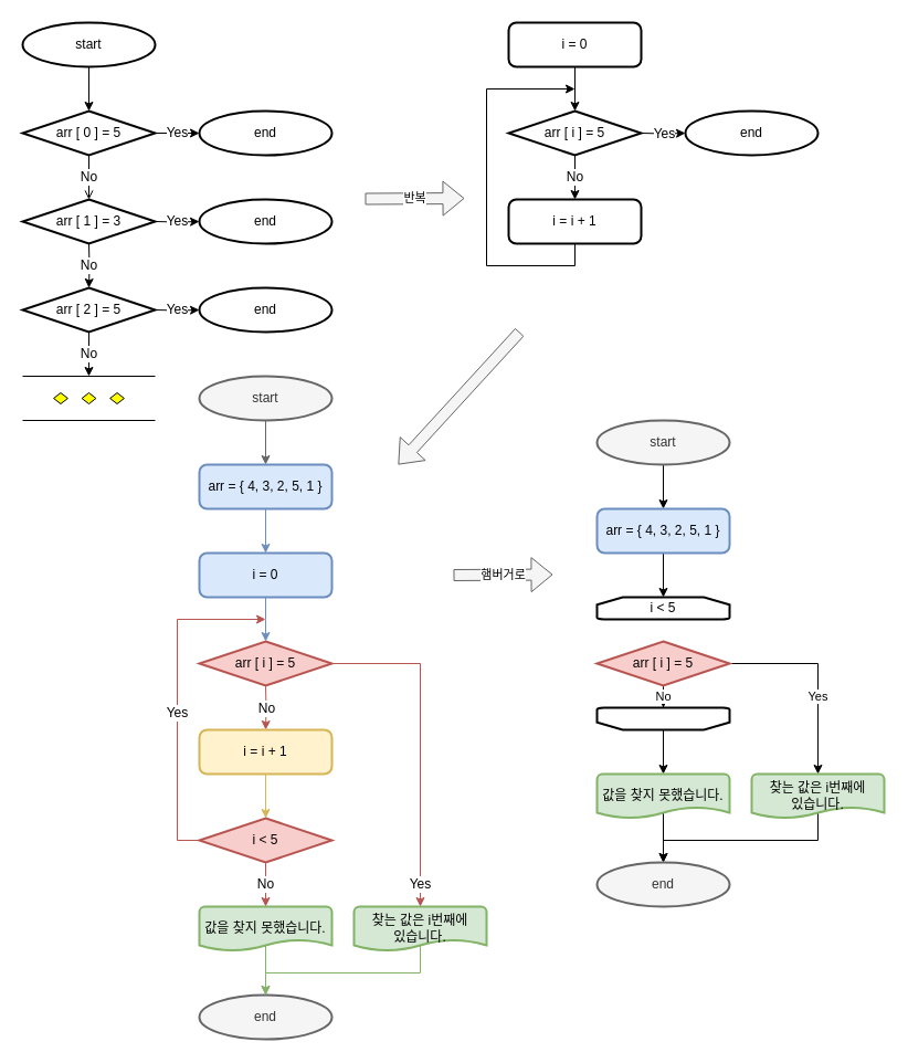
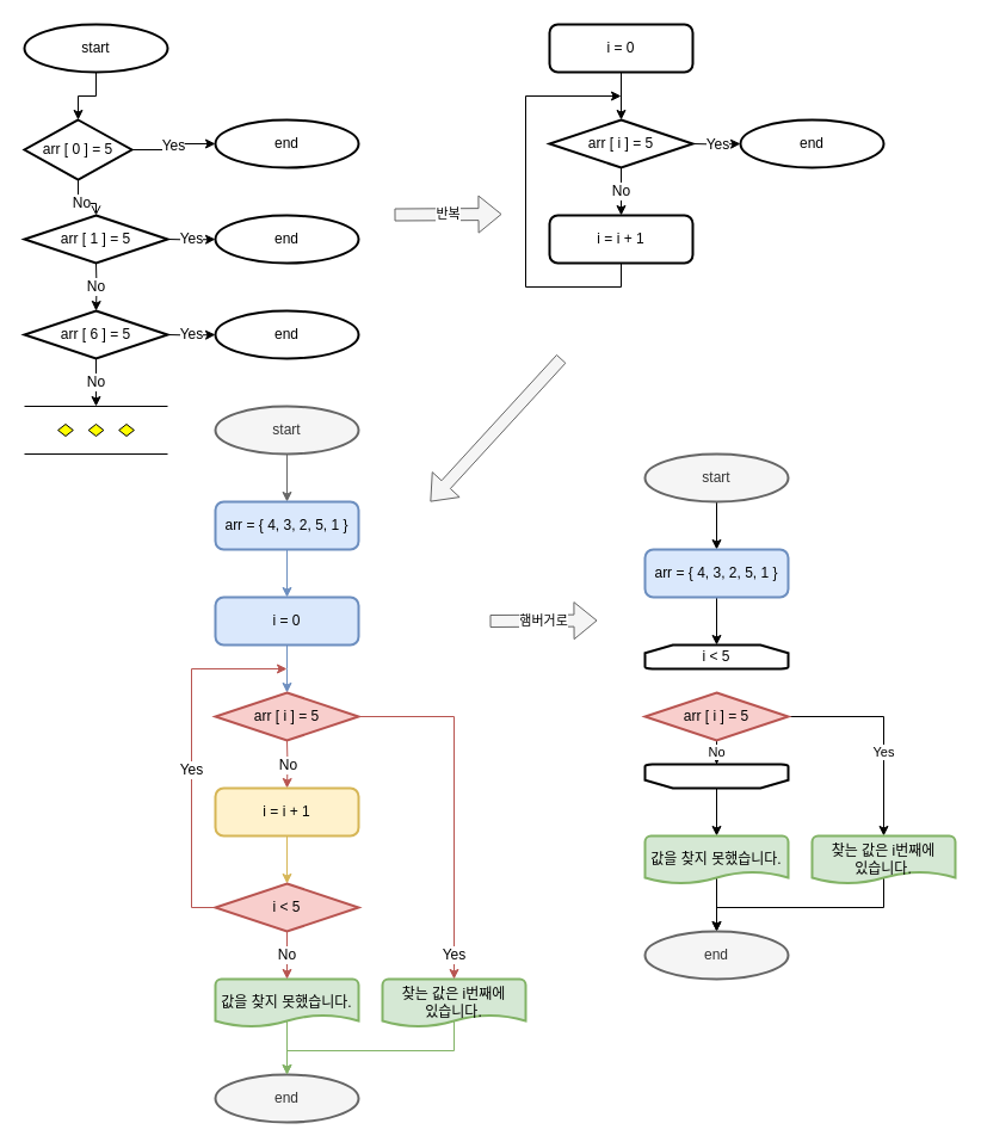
  <mxCell id="0" />
  <mxCell id="1" parent="0" />
  <mxCell id="2" value="" style="edgeStyle=orthogonalEdgeStyle;rounded=0;orthogonalLoop=1;jettySize=auto;html=1;fontSize=12;" parent="1" source="3" target="6" edge="1"><mxGeometry relative="1" as="geometry" /></mxCell>
  <mxCell id="3" value="start" style="strokeWidth=2;html=1;shape=mxgraph.flowchart.start_1;whiteSpace=wrap;fontSize=12;" parent="1" vertex="1"><mxGeometry x="20" y="20" width="120" height="40" as="geometry" /></mxCell>
  <mxCell id="4" value="Yes" style="edgeStyle=orthogonalEdgeStyle;rounded=0;orthogonalLoop=1;jettySize=auto;html=1;fontSize=12;" parent="1" source="6" target="7" edge="1"><mxGeometry relative="1" as="geometry" /></mxCell>
  <mxCell id="5" value="No" style="edgeStyle=orthogonalEdgeStyle;rounded=0;orthogonalLoop=1;jettySize=auto;html=1;fontSize=12;endArrow=open;" parent="1" source="6" target="8" edge="1"><mxGeometry relative="1" as="geometry" /></mxCell>
- <mxCell id="6" value="arr [ 0 ] = 5" style="strokeWidth=2;html=1;shape=mxgraph.flowchart.decision;whiteSpace=wrap;fontSize=12;" parent="1" vertex="1"><mxGeometry x="20" y="100" width="120" height="40" as="geometry" /></mxCell>
+ <mxCell id="6" value="arr [ 0 ] = 5" style="strokeWidth=2;html=1;shape=mxgraph.flowchart.decision;whiteSpace=wrap;fontSize=12;" parent="1" vertex="1"><mxGeometry x="20" y="100" width="90" height="50" as="geometry" /></mxCell>
  <mxCell id="7" value="end" style="strokeWidth=2;html=1;shape=mxgraph.flowchart.start_1;whiteSpace=wrap;fontSize=12;" parent="1" vertex="1"><mxGeometry x="180" y="100" width="120" height="40" as="geometry" /></mxCell>
- <mxCell id="8" value="arr [ 1 ] = 3" style="strokeWidth=2;html=1;shape=mxgraph.flowchart.decision;whiteSpace=wrap;fontSize=12;" parent="1" vertex="1"><mxGeometry x="20" y="180" width="120" height="40" as="geometry" /></mxCell>
+ <mxCell id="8" value="arr [ 1 ] = 5" style="strokeWidth=2;html=1;shape=mxgraph.flowchart.decision;whiteSpace=wrap;fontSize=12;" parent="1" vertex="1"><mxGeometry x="20" y="180" width="120" height="40" as="geometry" /></mxCell>
  <mxCell id="9" value="Yes" style="edgeStyle=orthogonalEdgeStyle;rounded=0;orthogonalLoop=1;jettySize=auto;html=1;fontSize=12;" parent="1" target="10" edge="1"><mxGeometry relative="1" as="geometry"><mxPoint x="140" y="200" as="sourcePoint" /></mxGeometry></mxCell>
  <mxCell id="10" value="end" style="strokeWidth=2;html=1;shape=mxgraph.flowchart.start_1;whiteSpace=wrap;fontSize=12;" parent="1" vertex="1"><mxGeometry x="180" y="180" width="120" height="40" as="geometry" /></mxCell>
  <mxCell id="11" value="No" style="edgeStyle=orthogonalEdgeStyle;rounded=0;orthogonalLoop=1;jettySize=auto;html=1;fontSize=12;" parent="1" target="13" edge="1"><mxGeometry relative="1" as="geometry"><mxPoint x="80" y="220" as="sourcePoint" /></mxGeometry></mxCell>
  <mxCell id="12" value="No" style="edgeStyle=orthogonalEdgeStyle;rounded=0;orthogonalLoop=1;jettySize=auto;html=1;fontSize=12;" parent="1" source="13" target="16" edge="1"><mxGeometry relative="1" as="geometry" /></mxCell>
- <mxCell id="13" value="arr [ 2 ] = 5" style="strokeWidth=2;html=1;shape=mxgraph.flowchart.decision;whiteSpace=wrap;fontSize=12;" parent="1" vertex="1"><mxGeometry x="20" y="260" width="120" height="40" as="geometry" /></mxCell>
+ <mxCell id="13" value="arr [ 6 ] = 5" style="strokeWidth=2;html=1;shape=mxgraph.flowchart.decision;whiteSpace=wrap;fontSize=12;" parent="1" vertex="1"><mxGeometry x="20" y="260" width="120" height="40" as="geometry" /></mxCell>
  <mxCell id="14" value="Yes" style="edgeStyle=orthogonalEdgeStyle;rounded=0;orthogonalLoop=1;jettySize=auto;html=1;fontSize=12;" parent="1" target="15" edge="1"><mxGeometry relative="1" as="geometry"><mxPoint x="140" y="280" as="sourcePoint" /></mxGeometry></mxCell>
  <mxCell id="15" value="end" style="strokeWidth=2;html=1;shape=mxgraph.flowchart.start_1;whiteSpace=wrap;fontSize=12;" parent="1" vertex="1"><mxGeometry x="180" y="260" width="120" height="40" as="geometry" /></mxCell>
  <mxCell id="16" value="" style="verticalLabelPosition=bottom;verticalAlign=top;html=1;shape=mxgraph.flowchart.parallel_mode;pointerEvents=1;fontSize=12;" parent="1" vertex="1"><mxGeometry x="20" y="340" width="120" height="40" as="geometry" /></mxCell>
  <mxCell id="17" value="" style="edgeStyle=orthogonalEdgeStyle;rounded=0;orthogonalLoop=1;jettySize=auto;html=1;fontSize=12;" parent="1" source="18" target="20" edge="1"><mxGeometry relative="1" as="geometry" /></mxCell>
  <mxCell id="18" value="i = 0" style="rounded=1;whiteSpace=wrap;html=1;absoluteArcSize=1;arcSize=14;strokeWidth=2;fontSize=12;" parent="1" vertex="1"><mxGeometry x="460" y="20" width="120" height="40" as="geometry" /></mxCell>
  <mxCell id="19" value="No" style="edgeStyle=orthogonalEdgeStyle;rounded=0;orthogonalLoop=1;jettySize=auto;html=1;fontSize=12;" parent="1" source="20" target="23" edge="1"><mxGeometry relative="1" as="geometry" /></mxCell>
  <mxCell id="20" value="arr [ i ] = 5" style="strokeWidth=2;html=1;shape=mxgraph.flowchart.decision;whiteSpace=wrap;fontSize=12;" parent="1" vertex="1"><mxGeometry x="460" y="100" width="120" height="40" as="geometry" /></mxCell>
  <mxCell id="21" value="Yes" style="edgeStyle=orthogonalEdgeStyle;rounded=0;orthogonalLoop=1;jettySize=auto;html=1;fontSize=12;" parent="1" edge="1"><mxGeometry relative="1" as="geometry"><mxPoint x="580" y="120" as="sourcePoint" /><mxPoint x="620" y="120" as="targetPoint" /></mxGeometry></mxCell>
  <mxCell id="22" style="edgeStyle=orthogonalEdgeStyle;rounded=0;orthogonalLoop=1;jettySize=auto;html=1;fontSize=12;" parent="1" source="23" edge="1"><mxGeometry relative="1" as="geometry"><mxPoint x="520" y="80" as="targetPoint" /><Array as="points"><mxPoint x="520" y="240" /><mxPoint x="440" y="240" /><mxPoint x="440" y="80" /></Array></mxGeometry></mxCell>
  <mxCell id="23" value="i = i + 1" style="rounded=1;whiteSpace=wrap;html=1;absoluteArcSize=1;arcSize=14;strokeWidth=2;fontSize=12;" parent="1" vertex="1"><mxGeometry x="460" y="180" width="120" height="40" as="geometry" /></mxCell>
  <mxCell id="24" value="No" style="edgeStyle=orthogonalEdgeStyle;rounded=0;orthogonalLoop=1;jettySize=auto;html=1;fontSize=12;fillColor=#f8cecc;strokeColor=#b85450;" parent="1" edge="1"><mxGeometry relative="1" as="geometry"><mxPoint x="240" y="620" as="sourcePoint" /><mxPoint x="240" y="660" as="targetPoint" /></mxGeometry></mxCell>
  <mxCell id="25" value="" style="edgeStyle=orthogonalEdgeStyle;rounded=0;orthogonalLoop=1;jettySize=auto;html=1;fontSize=12;fillColor=#dae8fc;strokeColor=#6c8ebf;" parent="1" source="26" edge="1"><mxGeometry relative="1" as="geometry"><mxPoint x="240" y="580" as="targetPoint" /></mxGeometry></mxCell>
  <mxCell id="26" value="i = 0" style="rounded=1;whiteSpace=wrap;html=1;absoluteArcSize=1;arcSize=14;strokeWidth=2;fontSize=12;fillColor=#dae8fc;strokeColor=#6c8ebf;" parent="1" vertex="1"><mxGeometry x="180" y="500" width="120" height="40" as="geometry" /></mxCell>
  <mxCell id="27" value="end" style="strokeWidth=2;html=1;shape=mxgraph.flowchart.start_1;whiteSpace=wrap;fontSize=12;fillColor=#f5f5f5;fontColor=#333333;strokeColor=#666666;" parent="1" vertex="1"><mxGeometry x="180" y="900" width="120" height="40" as="geometry" /></mxCell>
  <mxCell id="28" value="" style="edgeStyle=orthogonalEdgeStyle;rounded=0;orthogonalLoop=1;jettySize=auto;html=1;fontSize=12;exitX=0.5;exitY=0.85;exitDx=0;exitDy=0;exitPerimeter=0;fillColor=#d5e8d4;strokeColor=#82b366;" parent="1" source="29" target="27" edge="1"><mxGeometry relative="1" as="geometry" /></mxCell>
  <mxCell id="29" value="값을 찾지 못했습니다." style="strokeWidth=2;html=1;shape=mxgraph.flowchart.document2;whiteSpace=wrap;size=0.25;fontSize=12;fillColor=#d5e8d4;strokeColor=#82b366;" parent="1" vertex="1"><mxGeometry x="180" y="820" width="120" height="40" as="geometry" /></mxCell>
  <mxCell id="30" style="edgeStyle=orthogonalEdgeStyle;rounded=0;orthogonalLoop=1;jettySize=auto;html=1;fontSize=12;exitX=0.5;exitY=0.875;exitDx=0;exitDy=0;exitPerimeter=0;fillColor=#d5e8d4;strokeColor=#82b366;" parent="1" source="31" edge="1"><mxGeometry relative="1" as="geometry"><mxPoint x="240" y="900" as="targetPoint" /><Array as="points"><mxPoint x="380" y="880" /><mxPoint x="240" y="880" /></Array></mxGeometry></mxCell>
  <mxCell id="31" value="찾는 값은 i번째에&lt;br&gt;있습니다." style="strokeWidth=2;html=1;shape=mxgraph.flowchart.document2;whiteSpace=wrap;size=0.25;fontSize=12;fillColor=#d5e8d4;strokeColor=#82b366;" parent="1" vertex="1"><mxGeometry x="320" y="820" width="120" height="40" as="geometry" /></mxCell>
  <mxCell id="32" value="end" style="strokeWidth=2;html=1;shape=mxgraph.flowchart.start_1;whiteSpace=wrap;fontSize=12;" parent="1" vertex="1"><mxGeometry x="620" y="100" width="120" height="40" as="geometry" /></mxCell>
  <mxCell id="33" value="" style="edgeStyle=orthogonalEdgeStyle;rounded=0;orthogonalLoop=1;jettySize=auto;html=1;fontSize=12;fillColor=#f5f5f5;strokeColor=#666666;" parent="1" source="34" target="36" edge="1"><mxGeometry relative="1" as="geometry" /></mxCell>
  <mxCell id="34" value="start" style="strokeWidth=2;html=1;shape=mxgraph.flowchart.start_1;whiteSpace=wrap;fontSize=12;fillColor=#f5f5f5;fontColor=#333333;strokeColor=#666666;" parent="1" vertex="1"><mxGeometry x="180" y="340" width="120" height="40" as="geometry" /></mxCell>
  <mxCell id="35" value="" style="edgeStyle=orthogonalEdgeStyle;rounded=0;orthogonalLoop=1;jettySize=auto;html=1;fontSize=12;fillColor=#dae8fc;strokeColor=#6c8ebf;" parent="1" source="36" target="26" edge="1"><mxGeometry relative="1" as="geometry" /></mxCell>
  <mxCell id="36" value="arr = { 4, 3, 2, 5, 1 }" style="rounded=1;whiteSpace=wrap;html=1;absoluteArcSize=1;arcSize=14;strokeWidth=2;fontSize=12;fillColor=#dae8fc;strokeColor=#6c8ebf;" parent="1" vertex="1"><mxGeometry x="180" y="420" width="120" height="40" as="geometry" /></mxCell>
  <mxCell id="37" value="Yes" style="edgeStyle=orthogonalEdgeStyle;rounded=0;orthogonalLoop=1;jettySize=auto;html=1;fontSize=12;fillColor=#f8cecc;strokeColor=#b85450;" parent="1" source="38" target="31" edge="1"><mxGeometry x="0.867" relative="1" as="geometry"><mxPoint as="offset" /></mxGeometry></mxCell>
  <mxCell id="38" value="arr [ i ] = 5" style="strokeWidth=2;html=1;shape=mxgraph.flowchart.decision;whiteSpace=wrap;fontSize=12;fillColor=#f8cecc;strokeColor=#b85450;" parent="1" vertex="1"><mxGeometry x="180" y="580" width="120" height="40" as="geometry" /></mxCell>
  <mxCell id="39" value="" style="edgeStyle=orthogonalEdgeStyle;rounded=0;orthogonalLoop=1;jettySize=auto;html=1;fontSize=12;fillColor=#fff2cc;strokeColor=#d6b656;" parent="1" source="40" target="43" edge="1"><mxGeometry relative="1" as="geometry" /></mxCell>
  <mxCell id="40" value="i = i + 1" style="rounded=1;whiteSpace=wrap;html=1;absoluteArcSize=1;arcSize=14;strokeWidth=2;fontSize=12;fillColor=#fff2cc;strokeColor=#d6b656;" parent="1" vertex="1"><mxGeometry x="180" y="660" width="120" height="40" as="geometry" /></mxCell>
  <mxCell id="41" value="No" style="edgeStyle=orthogonalEdgeStyle;rounded=0;orthogonalLoop=1;jettySize=auto;html=1;fontSize=12;fillColor=#f8cecc;strokeColor=#b85450;" parent="1" source="43" target="29" edge="1"><mxGeometry relative="1" as="geometry" /></mxCell>
  <mxCell id="42" value="Yes" style="edgeStyle=orthogonalEdgeStyle;rounded=0;orthogonalLoop=1;jettySize=auto;html=1;fontSize=12;fillColor=#f8cecc;strokeColor=#b85450;" parent="1" source="43" edge="1"><mxGeometry x="-0.097" relative="1" as="geometry"><mxPoint x="240" y="560" as="targetPoint" /><Array as="points"><mxPoint x="160" y="760" /><mxPoint x="160" y="560" /><mxPoint x="240" y="560" /></Array><mxPoint as="offset" /></mxGeometry></mxCell>
  <mxCell id="43" value="i &amp;lt; 5" style="strokeWidth=2;html=1;shape=mxgraph.flowchart.decision;whiteSpace=wrap;fontSize=12;fillColor=#f8cecc;strokeColor=#b85450;" parent="1" vertex="1"><mxGeometry x="180" y="740" width="120" height="40" as="geometry" /></mxCell>
  <mxCell id="44" value="" style="edgeStyle=orthogonalEdgeStyle;rounded=0;orthogonalLoop=1;jettySize=auto;html=1;" parent="1" source="45" target="47" edge="1"><mxGeometry relative="1" as="geometry" /></mxCell>
  <mxCell id="45" value="start" style="strokeWidth=2;html=1;shape=mxgraph.flowchart.start_1;whiteSpace=wrap;fontSize=12;fillColor=#f5f5f5;fontColor=#333333;strokeColor=#666666;" parent="1" vertex="1"><mxGeometry x="540" y="380" width="120" height="40" as="geometry" /></mxCell>
  <mxCell id="46" value="" style="edgeStyle=orthogonalEdgeStyle;rounded=0;orthogonalLoop=1;jettySize=auto;html=1;entryX=0.5;entryY=0;entryDx=0;entryDy=0;entryPerimeter=0;" parent="1" source="47" target="48" edge="1"><mxGeometry relative="1" as="geometry" /></mxCell>
  <mxCell id="47" value="arr = { 4, 3, 2, 5, 1 }" style="rounded=1;whiteSpace=wrap;html=1;absoluteArcSize=1;arcSize=14;strokeWidth=2;fontSize=12;fillColor=#dae8fc;strokeColor=#6c8ebf;" parent="1" vertex="1"><mxGeometry x="540" y="460" width="120" height="40" as="geometry" /></mxCell>
  <mxCell id="48" value="i &amp;lt; 5" style="strokeWidth=2;html=1;shape=mxgraph.flowchart.loop_limit;whiteSpace=wrap;" parent="1" vertex="1"><mxGeometry x="540" y="540" width="120" height="20" as="geometry" /></mxCell>
  <mxCell id="49" value="No" style="edgeStyle=orthogonalEdgeStyle;rounded=0;orthogonalLoop=1;jettySize=auto;html=1;entryX=0.5;entryY=1;entryDx=0;entryDy=0;entryPerimeter=0;" parent="1" source="51" target="53" edge="1"><mxGeometry relative="1" as="geometry" /></mxCell>
  <mxCell id="50" value="Yes" style="edgeStyle=orthogonalEdgeStyle;rounded=0;orthogonalLoop=1;jettySize=auto;html=1;entryX=0.5;entryY=0;entryDx=0;entryDy=0;entryPerimeter=0;" parent="1" source="51" target="57" edge="1"><mxGeometry x="0.222" relative="1" as="geometry"><mxPoint as="offset" /></mxGeometry></mxCell>
  <mxCell id="51" value="arr [ i ] = 5" style="strokeWidth=2;html=1;shape=mxgraph.flowchart.decision;whiteSpace=wrap;fontSize=12;fillColor=#f8cecc;strokeColor=#b85450;" parent="1" vertex="1"><mxGeometry x="540" y="580" width="120" height="40" as="geometry" /></mxCell>
  <mxCell id="52" value="" style="edgeStyle=orthogonalEdgeStyle;rounded=0;orthogonalLoop=1;jettySize=auto;html=1;" parent="1" source="53" target="55" edge="1"><mxGeometry relative="1" as="geometry" /></mxCell>
  <mxCell id="53" value="" style="strokeWidth=2;html=1;shape=mxgraph.flowchart.loop_limit;whiteSpace=wrap;rotation=-180;" parent="1" vertex="1"><mxGeometry x="540" y="640" width="120" height="20" as="geometry" /></mxCell>
  <mxCell id="54" value="" style="edgeStyle=orthogonalEdgeStyle;rounded=0;orthogonalLoop=1;jettySize=auto;html=1;exitX=0.5;exitY=0.85;exitDx=0;exitDy=0;exitPerimeter=0;" parent="1" source="55" target="58" edge="1"><mxGeometry relative="1" as="geometry" /></mxCell>
  <mxCell id="55" value="값을 찾지 못했습니다." style="strokeWidth=2;html=1;shape=mxgraph.flowchart.document2;whiteSpace=wrap;size=0.25;fontSize=12;fillColor=#d5e8d4;strokeColor=#82b366;" parent="1" vertex="1"><mxGeometry x="540" y="700" width="120" height="40" as="geometry" /></mxCell>
  <mxCell id="56" style="edgeStyle=orthogonalEdgeStyle;rounded=0;orthogonalLoop=1;jettySize=auto;html=1;exitX=0.5;exitY=0.85;exitDx=0;exitDy=0;exitPerimeter=0;" parent="1" source="57" edge="1"><mxGeometry relative="1" as="geometry"><mxPoint x="600" y="780" as="targetPoint" /><Array as="points"><mxPoint x="740" y="760" /><mxPoint x="600" y="760" /></Array></mxGeometry></mxCell>
  <mxCell id="57" value="찾는 값은 i번째에&lt;br&gt;있습니다." style="strokeWidth=2;html=1;shape=mxgraph.flowchart.document2;whiteSpace=wrap;size=0.25;fontSize=12;fillColor=#d5e8d4;strokeColor=#82b366;" parent="1" vertex="1"><mxGeometry x="680" y="700" width="120" height="40" as="geometry" /></mxCell>
  <mxCell id="58" value="end" style="strokeWidth=2;html=1;shape=mxgraph.flowchart.start_1;whiteSpace=wrap;fontSize=12;fillColor=#f5f5f5;fontColor=#333333;strokeColor=#666666;" parent="1" vertex="1"><mxGeometry x="540" y="780" width="120" height="40" as="geometry" /></mxCell>
  <mxCell id="59" value="" style="shape=flexArrow;endArrow=classic;html=1;rounded=0;fillColor=#f5f5f5;strokeColor=#666666;" parent="1" edge="1"><mxGeometry width="50" height="50" relative="1" as="geometry"><mxPoint x="470" y="300" as="sourcePoint" /><mxPoint x="360" y="420" as="targetPoint" /></mxGeometry></mxCell>
  <mxCell id="60" value="햄버거로" style="shape=flexArrow;endArrow=classic;html=1;rounded=0;fillColor=#f5f5f5;strokeColor=#666666;" parent="1" edge="1"><mxGeometry width="50" height="50" relative="1" as="geometry"><mxPoint x="410" y="520" as="sourcePoint" /><mxPoint x="500" y="519.5" as="targetPoint" /></mxGeometry></mxCell>
  <mxCell id="61" value="반복" style="shape=flexArrow;endArrow=classic;html=1;rounded=0;fillColor=#f5f5f5;strokeColor=#666666;" parent="1" edge="1"><mxGeometry width="50" height="50" relative="1" as="geometry"><mxPoint x="330" y="179.5" as="sourcePoint" /><mxPoint x="420" y="179" as="targetPoint" /></mxGeometry></mxCell>
